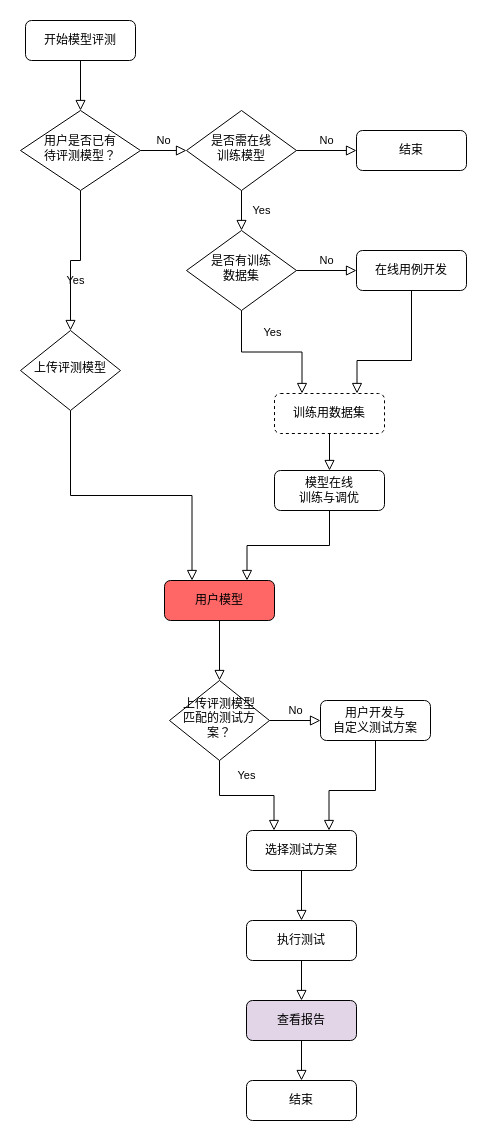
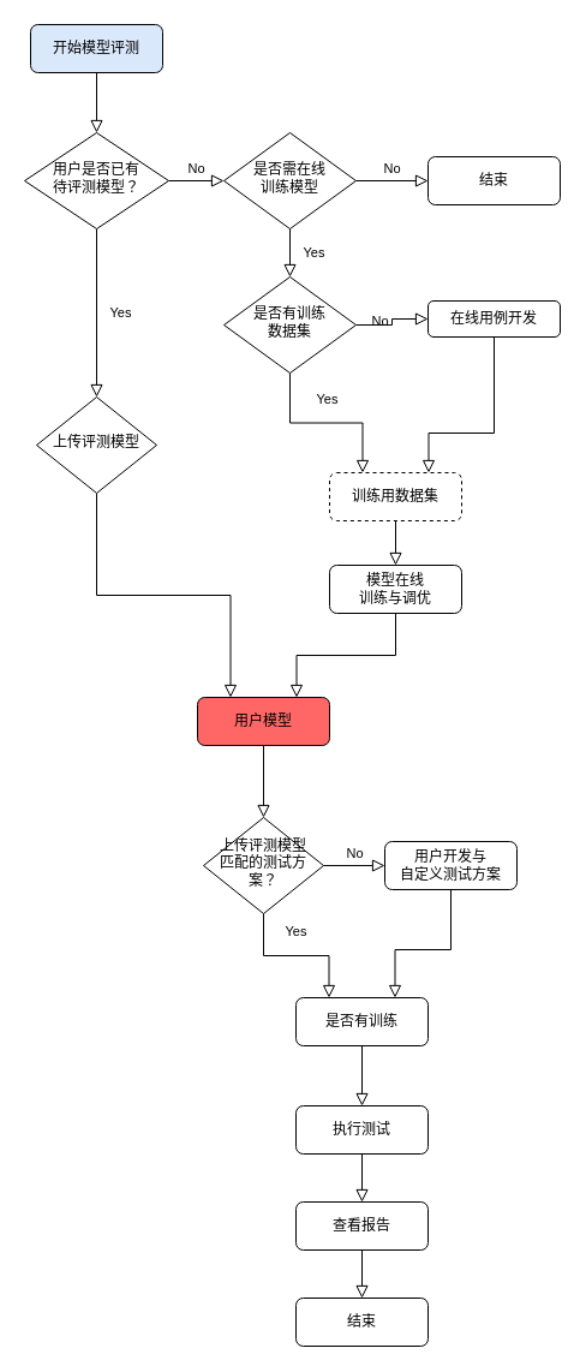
  <mxCell id="0" />
  <mxCell id="1" parent="0" />
  <mxCell id="2" value="" style="rounded=0;html=1;jettySize=auto;orthogonalLoop=1;fontSize=11;endArrow=block;endFill=0;endSize=8;strokeWidth=1;shadow=0;labelBackgroundColor=none;edgeStyle=orthogonalEdgeStyle;" parent="1" source="3" target="6" edge="1"><mxGeometry relative="1" as="geometry" /></mxCell>
- <mxCell id="3" value="开始模型评测" style="rounded=1;whiteSpace=wrap;html=1;fontSize=12;glass=0;strokeWidth=1;shadow=0;" parent="1" vertex="1"><mxGeometry x="25" y="20" width="110" height="40" as="geometry" /></mxCell>
+ <mxCell id="3" value="开始模型评测" style="rounded=1;whiteSpace=wrap;html=1;fontSize=12;glass=0;strokeWidth=1;shadow=0;fillColor=#dae8fc;" parent="1" vertex="1"><mxGeometry x="25" y="20" width="110" height="40" as="geometry" /></mxCell>
  <mxCell id="4" value="Yes" style="rounded=0;html=1;jettySize=auto;orthogonalLoop=1;fontSize=11;endArrow=block;endFill=0;endSize=8;strokeWidth=1;shadow=0;labelBackgroundColor=none;edgeStyle=orthogonalEdgeStyle;" parent="1" source="6" target="8" edge="1"><mxGeometry y="20" relative="1" as="geometry"><mxPoint as="offset" /></mxGeometry></mxCell>
  <mxCell id="5" value="No" style="edgeStyle=orthogonalEdgeStyle;rounded=0;html=1;jettySize=auto;orthogonalLoop=1;fontSize=11;endArrow=block;endFill=0;endSize=8;strokeWidth=1;shadow=0;labelBackgroundColor=none;entryX=0;entryY=0.5;entryDx=0;entryDy=0;" parent="1" source="6" target="9" edge="1"><mxGeometry y="10" relative="1" as="geometry"><mxPoint as="offset" /><mxPoint x="190" y="150" as="targetPoint" /></mxGeometry></mxCell>
  <mxCell id="6" value="用户是否已有&lt;br&gt;待评测模型？" style="rhombus;whiteSpace=wrap;html=1;shadow=0;fontFamily=Helvetica;fontSize=12;align=center;strokeWidth=1;spacing=6;spacingTop=-4;" parent="1" vertex="1"><mxGeometry x="20" y="110" width="120" height="80" as="geometry" /></mxCell>
  <mxCell id="7" style="edgeStyle=orthogonalEdgeStyle;rounded=0;orthogonalLoop=1;jettySize=auto;html=1;exitX=0.5;exitY=1;exitDx=0;exitDy=0;entryX=0.25;entryY=0;entryDx=0;entryDy=0;endArrow=block;endFill=0;endSize=8;" edge="1" parent="1" source="8" target="23"><mxGeometry relative="1" as="geometry" /></mxCell>
- <mxCell id="8" value="上传评测模型" style="rhombus;whiteSpace=wrap;html=1;shadow=0;fontFamily=Helvetica;fontSize=12;align=center;strokeWidth=1;spacing=6;spacingTop=-4;" parent="1" vertex="1"><mxGeometry x="20" y="330" width="100" height="80" as="geometry" /></mxCell>
+ <mxCell id="8" value="上传评测模型" style="rhombus;whiteSpace=wrap;html=1;shadow=0;fontFamily=Helvetica;fontSize=12;align=center;strokeWidth=1;spacing=6;spacingTop=-4;" parent="1" vertex="1"><mxGeometry x="30" y="330" width="100" height="80" as="geometry" /></mxCell>
  <mxCell id="9" value="是否需在线&lt;br&gt;训练模型" style="rhombus;whiteSpace=wrap;html=1;shadow=0;fontFamily=Helvetica;fontSize=12;align=center;strokeWidth=1;spacing=6;spacingTop=-4;" vertex="1" parent="1"><mxGeometry x="186" y="110" width="110" height="80" as="geometry" /></mxCell>
  <mxCell id="10" value="是否有训练&lt;br&gt;数据集" style="rhombus;whiteSpace=wrap;html=1;shadow=0;fontFamily=Helvetica;fontSize=12;align=center;strokeWidth=1;spacing=6;spacingTop=-4;" vertex="1" parent="1"><mxGeometry x="186" y="230" width="110" height="80" as="geometry" /></mxCell>
  <mxCell id="11" value="Yes" style="rounded=0;html=1;jettySize=auto;orthogonalLoop=1;fontSize=11;endArrow=block;endFill=0;endSize=8;strokeWidth=1;shadow=0;labelBackgroundColor=none;edgeStyle=orthogonalEdgeStyle;exitX=0.5;exitY=1;exitDx=0;exitDy=0;entryX=0.5;entryY=0;entryDx=0;entryDy=0;" edge="1" parent="1" source="9" target="10"><mxGeometry y="20" relative="1" as="geometry"><mxPoint as="offset" /><mxPoint x="96" y="200" as="sourcePoint" /><mxPoint x="96" y="240" as="targetPoint" /></mxGeometry></mxCell>
  <mxCell id="12" value="No" style="edgeStyle=orthogonalEdgeStyle;rounded=0;html=1;jettySize=auto;orthogonalLoop=1;fontSize=11;endArrow=block;endFill=0;endSize=8;strokeWidth=1;shadow=0;labelBackgroundColor=none;entryX=0;entryY=0.5;entryDx=0;entryDy=0;" edge="1" parent="1" source="9" target="13"><mxGeometry y="10" relative="1" as="geometry"><mxPoint as="offset" /><mxPoint x="146" y="160" as="sourcePoint" /><mxPoint x="356" y="150" as="targetPoint" /></mxGeometry></mxCell>
  <mxCell id="13" value="结束" style="rounded=1;whiteSpace=wrap;html=1;fontSize=12;glass=0;strokeWidth=1;shadow=0;" vertex="1" parent="1"><mxGeometry x="356" y="130" width="110" height="40" as="geometry" /></mxCell>
  <mxCell id="14" value="No" style="edgeStyle=orthogonalEdgeStyle;rounded=0;html=1;jettySize=auto;orthogonalLoop=1;fontSize=11;endArrow=block;endFill=0;endSize=8;strokeWidth=1;shadow=0;labelBackgroundColor=none;exitX=1;exitY=0.5;exitDx=0;exitDy=0;entryX=0;entryY=0.5;entryDx=0;entryDy=0;" edge="1" parent="1" source="10" target="16"><mxGeometry y="10" relative="1" as="geometry"><mxPoint as="offset" /><mxPoint x="306" y="150" as="sourcePoint" /><mxPoint x="376" y="270" as="targetPoint" /></mxGeometry></mxCell>
  <mxCell id="15" style="edgeStyle=orthogonalEdgeStyle;rounded=0;orthogonalLoop=1;jettySize=auto;html=1;endArrow=block;endFill=0;endSize=8;entryX=0.75;entryY=0;entryDx=0;entryDy=0;" edge="1" parent="1" source="16" target="19"><mxGeometry relative="1" as="geometry"><mxPoint x="411" y="360" as="targetPoint" /><Array as="points"><mxPoint x="411" y="360" /><mxPoint x="357" y="360" /></Array></mxGeometry></mxCell>
- <mxCell id="16" value="在线用例开发" style="rounded=1;whiteSpace=wrap;html=1;fontSize=12;glass=0;strokeWidth=1;shadow=0;" vertex="1" parent="1"><mxGeometry x="356" y="250" width="110" height="40" as="geometry" /></mxCell>
+ <mxCell id="16" value="在线用例开发" style="rounded=1;whiteSpace=wrap;html=1;fontSize=12;glass=0;strokeWidth=1;shadow=0;" vertex="1" parent="1"><mxGeometry x="356" y="250" width="110" height="30" as="geometry" /></mxCell>
  <mxCell id="17" value="Yes" style="rounded=0;html=1;jettySize=auto;orthogonalLoop=1;fontSize=11;endArrow=block;endFill=0;endSize=8;strokeWidth=1;shadow=0;labelBackgroundColor=none;edgeStyle=orthogonalEdgeStyle;exitX=0.5;exitY=1;exitDx=0;exitDy=0;entryX=0.25;entryY=0;entryDx=0;entryDy=0;" edge="1" parent="1" source="10" target="19"><mxGeometry y="20" relative="1" as="geometry"><mxPoint as="offset" /><mxPoint x="251" y="200" as="sourcePoint" /><mxPoint x="241" y="360" as="targetPoint" /></mxGeometry></mxCell>
  <mxCell id="18" style="edgeStyle=orthogonalEdgeStyle;rounded=0;orthogonalLoop=1;jettySize=auto;html=1;exitX=0.5;exitY=1;exitDx=0;exitDy=0;endArrow=block;endFill=0;endSize=8;entryX=0.5;entryY=0;entryDx=0;entryDy=0;" edge="1" parent="1" source="19" target="21"><mxGeometry relative="1" as="geometry"><mxPoint x="329" y="490" as="targetPoint" /></mxGeometry></mxCell>
  <mxCell id="19" value="训练用数据集" style="rounded=1;whiteSpace=wrap;html=1;fontSize=12;glass=0;strokeWidth=1;shadow=0;dashed=1;" vertex="1" parent="1"><mxGeometry x="274" y="393" width="110" height="40" as="geometry" /></mxCell>
  <mxCell id="20" style="edgeStyle=orthogonalEdgeStyle;rounded=0;orthogonalLoop=1;jettySize=auto;html=1;exitX=0.5;exitY=1;exitDx=0;exitDy=0;entryX=0.75;entryY=0;entryDx=0;entryDy=0;endArrow=block;endFill=0;endSize=8;" edge="1" parent="1" source="21" target="23"><mxGeometry relative="1" as="geometry" /></mxCell>
  <mxCell id="21" value="模型在线&lt;br&gt;训练与调优" style="rounded=1;whiteSpace=wrap;html=1;fontSize=12;glass=0;strokeWidth=1;shadow=0;" vertex="1" parent="1"><mxGeometry x="274" y="470" width="110" height="40" as="geometry" /></mxCell>
  <mxCell id="22" style="edgeStyle=orthogonalEdgeStyle;rounded=0;orthogonalLoop=1;jettySize=auto;html=1;exitX=0.5;exitY=1;exitDx=0;exitDy=0;entryX=0.5;entryY=0;entryDx=0;entryDy=0;endArrow=block;endFill=0;endSize=8;" edge="1" parent="1" source="23" target="24"><mxGeometry relative="1" as="geometry" /></mxCell>
  <mxCell id="23" value="用户模型" style="rounded=1;whiteSpace=wrap;html=1;fontSize=12;glass=0;strokeWidth=1;shadow=0;fillColor=#FF6666;" vertex="1" parent="1"><mxGeometry x="164" y="580" width="110" height="40" as="geometry" /></mxCell>
  <mxCell id="24" value="上传评测模型&lt;br&gt;匹配的测试方案？" style="rhombus;whiteSpace=wrap;html=1;shadow=0;fontFamily=Helvetica;fontSize=12;align=center;strokeWidth=1;spacing=6;spacingTop=-4;" vertex="1" parent="1"><mxGeometry x="169" y="680" width="100" height="80" as="geometry" /></mxCell>
  <mxCell id="25" style="edgeStyle=orthogonalEdgeStyle;rounded=0;orthogonalLoop=1;jettySize=auto;html=1;exitX=0.5;exitY=1;exitDx=0;exitDy=0;entryX=0.75;entryY=0;entryDx=0;entryDy=0;endArrow=block;endFill=0;endSize=8;" edge="1" parent="1" source="26" target="30"><mxGeometry relative="1" as="geometry"><Array as="points"><mxPoint x="375" y="790" /><mxPoint x="329" y="790" /></Array></mxGeometry></mxCell>
  <mxCell id="26" value="用户开发与&lt;br&gt;自定义测试方案" style="rounded=1;whiteSpace=wrap;html=1;fontSize=12;glass=0;strokeWidth=1;shadow=0;" vertex="1" parent="1"><mxGeometry x="320" y="700" width="110" height="40" as="geometry" /></mxCell>
  <mxCell id="27" value="No" style="edgeStyle=orthogonalEdgeStyle;rounded=0;html=1;jettySize=auto;orthogonalLoop=1;fontSize=11;endArrow=block;endFill=0;endSize=8;strokeWidth=1;shadow=0;labelBackgroundColor=none;exitX=1;exitY=0.5;exitDx=0;exitDy=0;entryX=0;entryY=0.5;entryDx=0;entryDy=0;" edge="1" parent="1" source="24" target="26"><mxGeometry y="10" relative="1" as="geometry"><mxPoint as="offset" /><mxPoint x="306" y="280" as="sourcePoint" /><mxPoint x="366" y="280" as="targetPoint" /></mxGeometry></mxCell>
  <mxCell id="28" value="Yes" style="rounded=0;html=1;jettySize=auto;orthogonalLoop=1;fontSize=11;endArrow=block;endFill=0;endSize=8;strokeWidth=1;shadow=0;labelBackgroundColor=none;edgeStyle=orthogonalEdgeStyle;exitX=0.5;exitY=1;exitDx=0;exitDy=0;entryX=0.25;entryY=0;entryDx=0;entryDy=0;" edge="1" parent="1" source="24" target="30"><mxGeometry y="20" relative="1" as="geometry"><mxPoint as="offset" /><mxPoint x="130" y="760" as="sourcePoint" /><mxPoint x="219" y="840" as="targetPoint" /></mxGeometry></mxCell>
  <mxCell id="29" style="edgeStyle=orthogonalEdgeStyle;rounded=0;orthogonalLoop=1;jettySize=auto;html=1;exitX=0.5;exitY=1;exitDx=0;exitDy=0;entryX=0.5;entryY=0;entryDx=0;entryDy=0;endArrow=block;endFill=0;endSize=8;" edge="1" parent="1" source="30" target="32"><mxGeometry relative="1" as="geometry" /></mxCell>
- <mxCell id="30" value="选择测试方案" style="rounded=1;whiteSpace=wrap;html=1;fontSize=12;glass=0;strokeWidth=1;shadow=0;" vertex="1" parent="1"><mxGeometry x="246" y="830" width="110" height="40" as="geometry" /></mxCell>
+ <mxCell id="30" value="是否有训练" style="rounded=1;whiteSpace=wrap;html=1;fontSize=12;glass=0;strokeWidth=1;shadow=0;" vertex="1" parent="1"><mxGeometry x="246" y="830" width="110" height="40" as="geometry" /></mxCell>
  <mxCell id="31" style="edgeStyle=orthogonalEdgeStyle;rounded=0;orthogonalLoop=1;jettySize=auto;html=1;exitX=0.5;exitY=1;exitDx=0;exitDy=0;endArrow=block;endFill=0;endSize=8;" edge="1" parent="1" source="32" target="34"><mxGeometry relative="1" as="geometry" /></mxCell>
  <mxCell id="32" value="执行测试" style="rounded=1;whiteSpace=wrap;html=1;fontSize=12;glass=0;strokeWidth=1;shadow=0;" vertex="1" parent="1"><mxGeometry x="246" y="920" width="110" height="40" as="geometry" /></mxCell>
  <mxCell id="33" style="edgeStyle=orthogonalEdgeStyle;rounded=0;orthogonalLoop=1;jettySize=auto;html=1;exitX=0.5;exitY=1;exitDx=0;exitDy=0;endArrow=block;endFill=0;endSize=8;" edge="1" parent="1" source="34" target="35"><mxGeometry relative="1" as="geometry" /></mxCell>
- <mxCell id="34" value="查看报告" style="rounded=1;whiteSpace=wrap;html=1;fontSize=12;glass=0;strokeWidth=1;shadow=0;fillColor=#e1d5e7;" vertex="1" parent="1"><mxGeometry x="246" y="1000" width="110" height="40" as="geometry" /></mxCell>
+ <mxCell id="34" value="查看报告" style="rounded=1;whiteSpace=wrap;html=1;fontSize=12;glass=0;strokeWidth=1;shadow=0;" vertex="1" parent="1"><mxGeometry x="246" y="1000" width="110" height="40" as="geometry" /></mxCell>
  <mxCell id="35" value="结束" style="rounded=1;whiteSpace=wrap;html=1;fontSize=12;glass=0;strokeWidth=1;shadow=0;" vertex="1" parent="1"><mxGeometry x="246" y="1080" width="110" height="40" as="geometry" /></mxCell>
